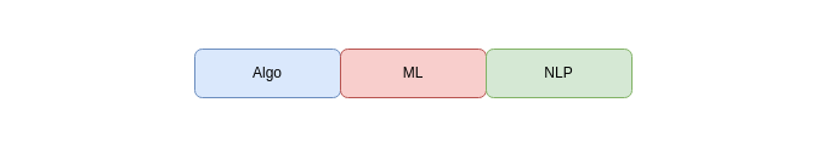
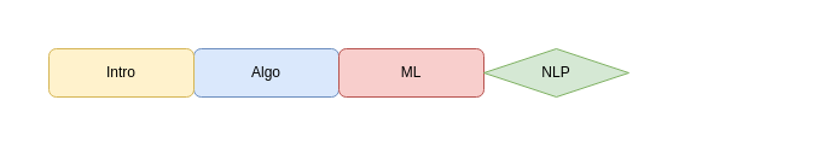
  <mxCell id="0" />
  <mxCell id="1" parent="0" />
  <mxCell id="2" value="" style="rounded=0;whiteSpace=wrap;html=1;fillColor=none;strokeColor=none;" parent="1" vertex="1"><mxGeometry x="20" y="20" width="640" height="80" as="geometry" /></mxCell>
  <mxCell id="3" value="Algo" style="rounded=1;whiteSpace=wrap;html=1;fillColor=#dae8fc;strokeColor=#6c8ebf;" parent="1" vertex="1"><mxGeometry x="160" y="40" width="120" height="40" as="geometry" /></mxCell>
  <mxCell id="4" value="ML" style="rounded=1;whiteSpace=wrap;html=1;fillColor=#f8cecc;strokeColor=#b85450;" parent="1" vertex="1"><mxGeometry x="280" y="40" width="120" height="40" as="geometry" /></mxCell>
- <mxCell id="5" value="NLP" style="rounded=1;whiteSpace=wrap;html=1;fillColor=#d5e8d4;strokeColor=#82b366;" parent="1" vertex="1"><mxGeometry x="400" y="40" width="120" height="40" as="geometry" /></mxCell>
+ <mxCell id="5" value="NLP" style="rhombus;whiteSpace=wrap;html=1;fillColor=#d5e8d4;strokeColor=#82b366;" parent="1" vertex="1"><mxGeometry x="400" y="40" width="120" height="40" as="geometry" /></mxCell>
+ <mxCell id="6" value="Intro" style="rounded=1;whiteSpace=wrap;html=1;fillColor=#fff2cc;strokeColor=#d6b656;" vertex="1" parent="1"><mxGeometry x="40" y="40" width="120" height="40" as="geometry" /></mxCell>
